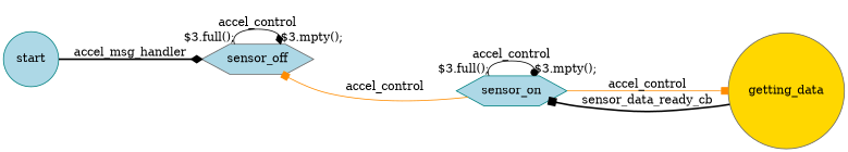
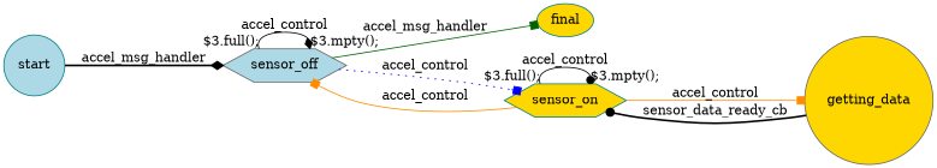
  digraph {
    rankdir=LR
    node [color=teal fillcolor=lightblue shape=circle style=filled]
    edge [arrowhead=box color=black style=solid]
    start
    sensor_off [color=gray40 shape=hexagon]
-   sensor_on [shape=hexagon]
+   final [fillcolor=gold shape=ellipse]
+   sensor_on [fillcolor=gold shape=hexagon]
    getting_data [color=gray40 fillcolor=gold]
    start -> sensor_off [arrowhead=diamond label=accel_msg_handler style=bold]
    sensor_off -> sensor_off [arrowhead=diamond headlabel="$3.mpty();" label=accel_control taillabel="$3.full();"]
+   sensor_off -> final [color=darkgreen label=accel_msg_handler]
+   sensor_off -> sensor_on [color=blue label=accel_control style=dotted]
    sensor_on -> sensor_off [color=darkorange label=accel_control]
    sensor_on -> sensor_on [arrowhead=dot headlabel="$3.mpty();" label=accel_control taillabel="$3.full();"]
    sensor_on -> getting_data [color=darkorange label=accel_control]
-   getting_data -> sensor_on [label=sensor_data_ready_cb style=bold]
+   getting_data -> sensor_on [arrowhead=dot label=sensor_data_ready_cb style=bold]
  }
